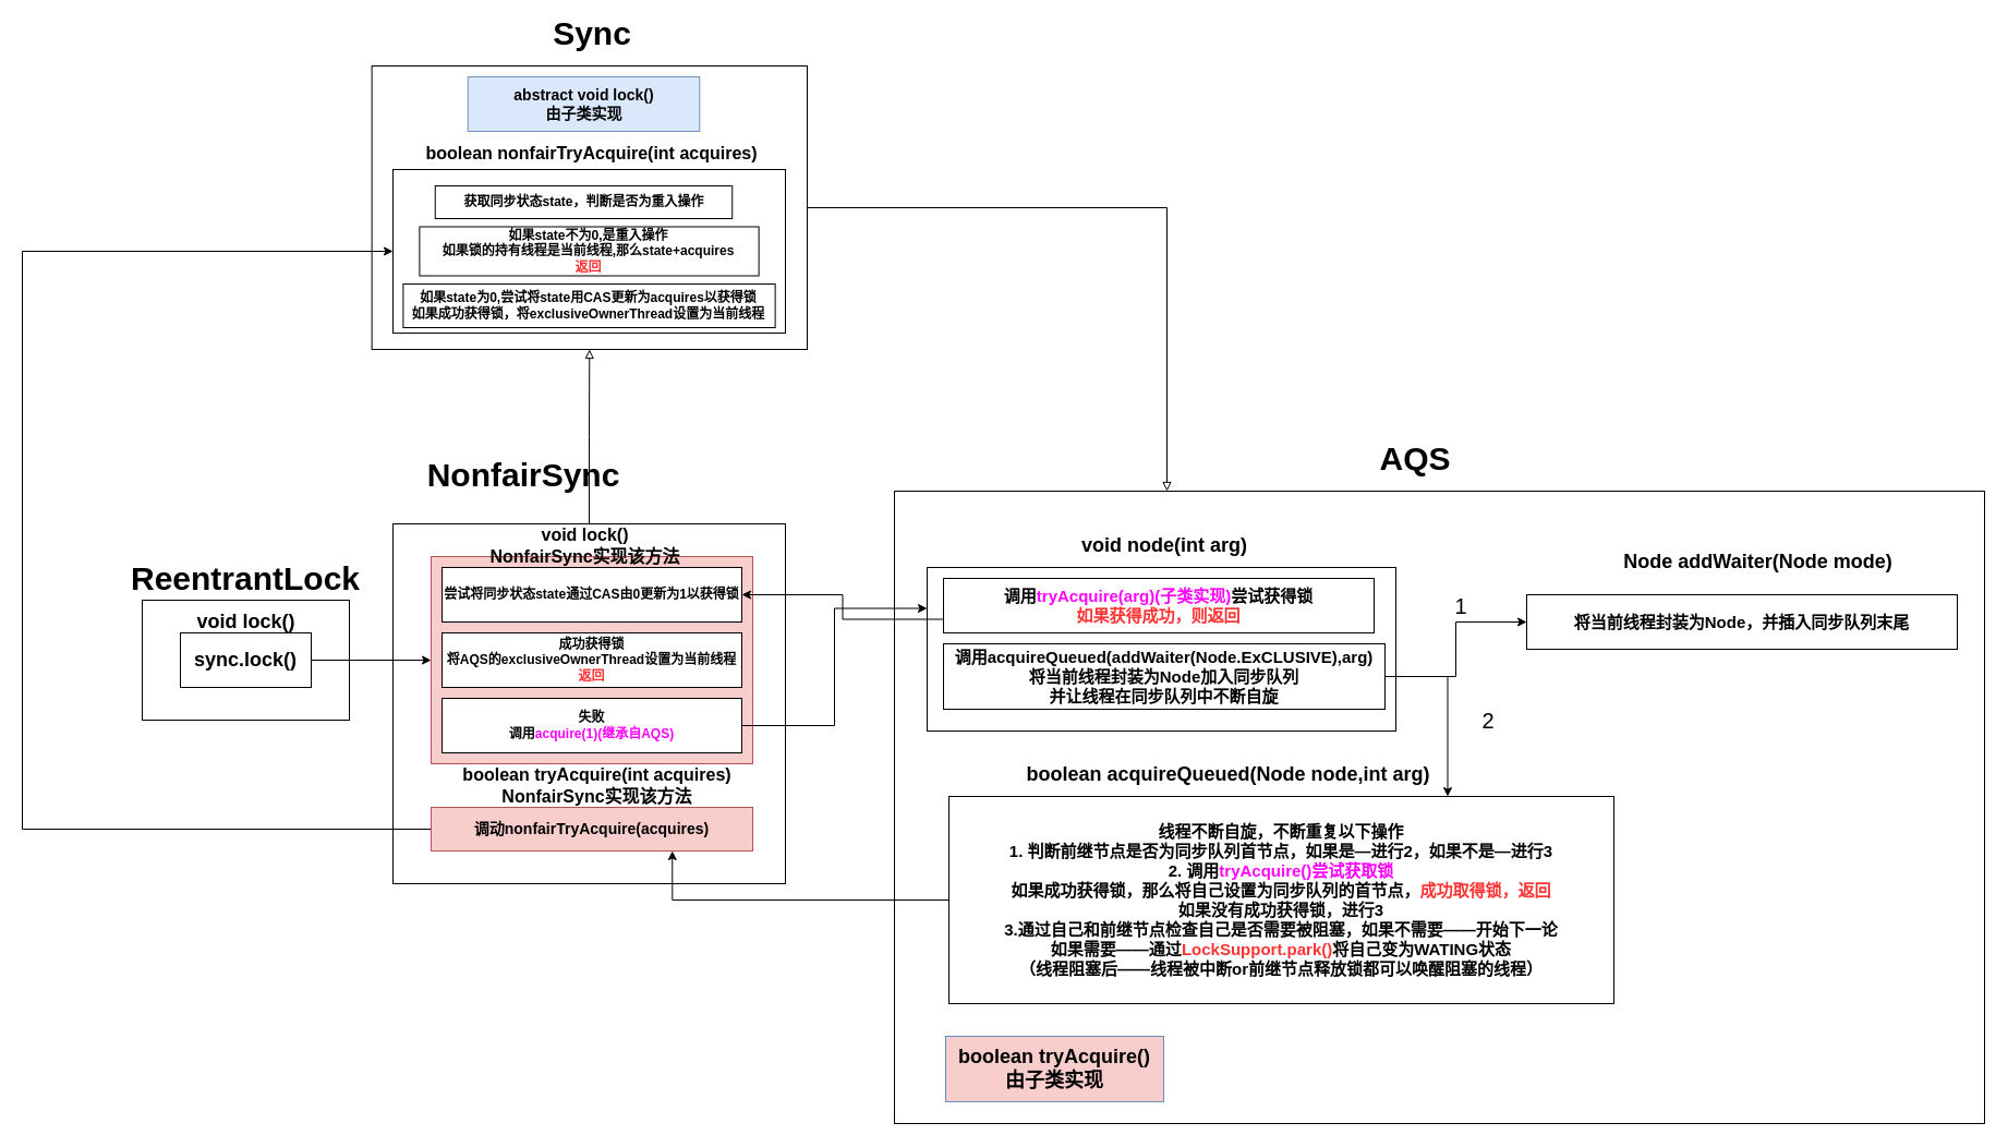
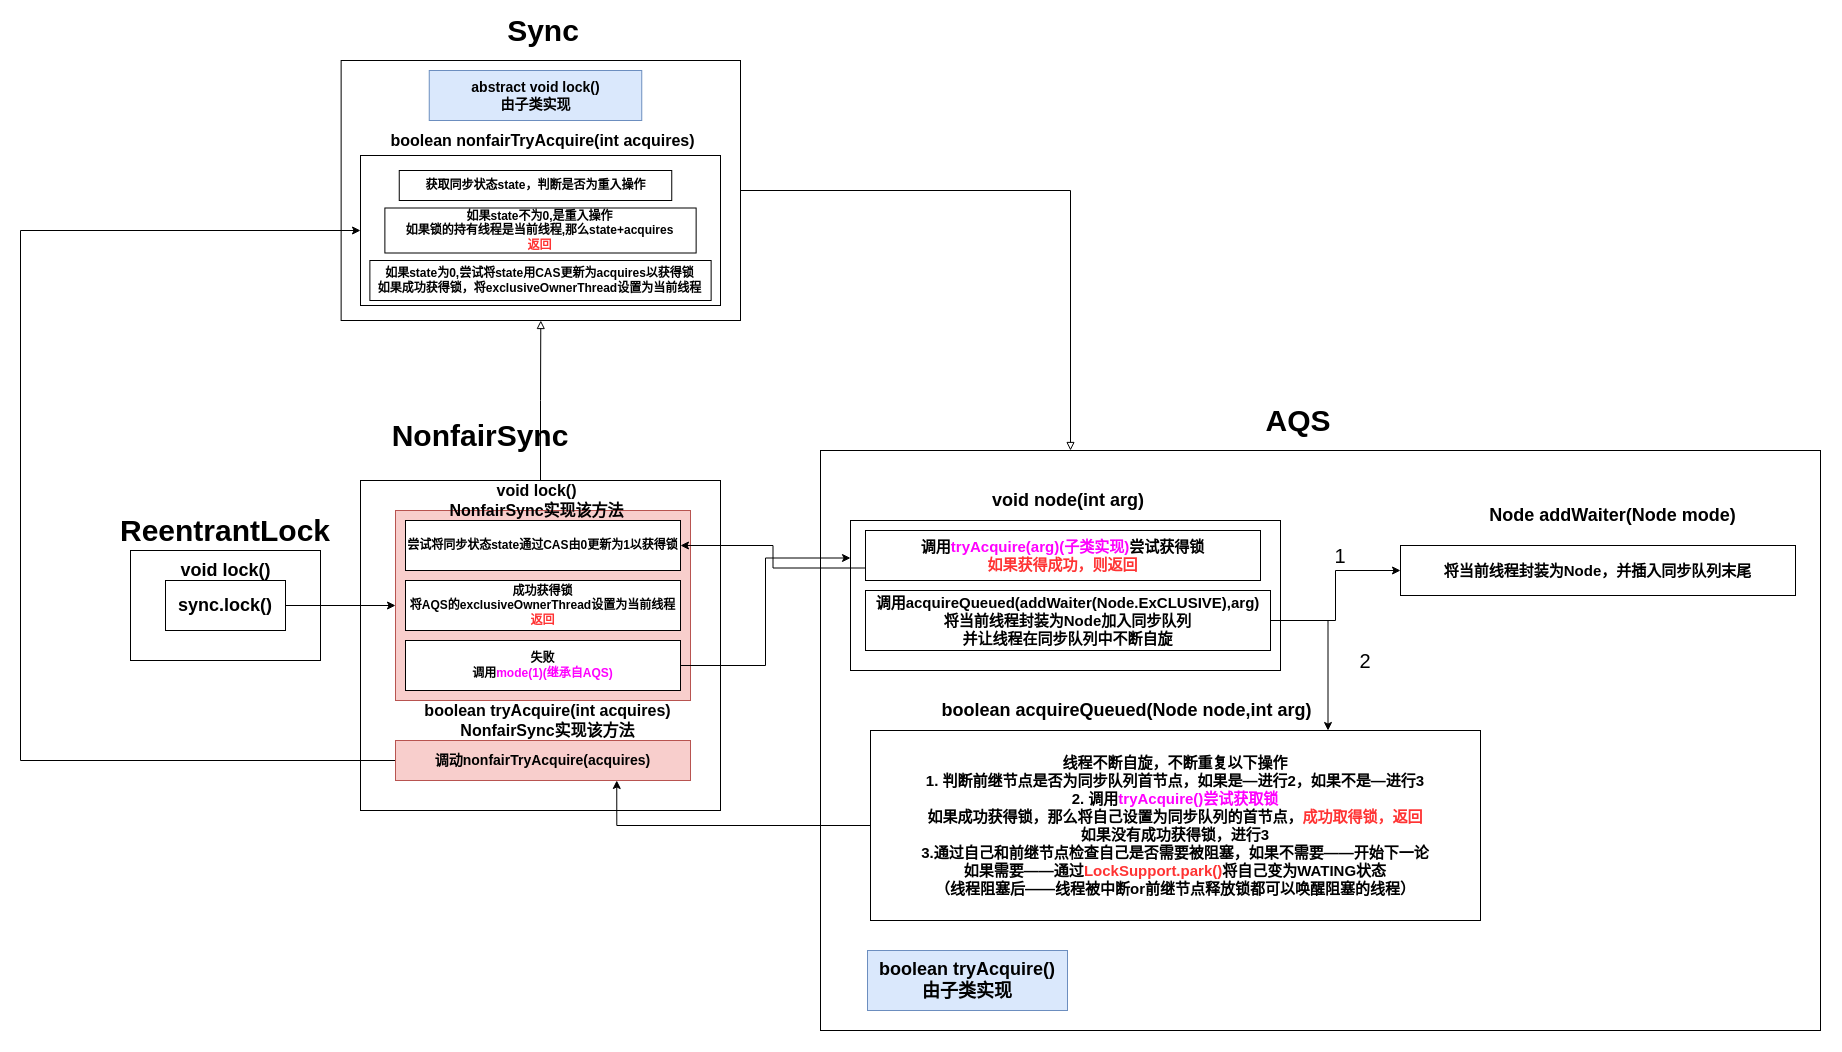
  <mxCell id="0" />
  <mxCell id="1" parent="0" />
  <mxCell id="2" value="" style="rounded=0;whiteSpace=wrap;html=1;" parent="1" vertex="1"><mxGeometry x="130" width="190" height="110" as="geometry" y="550" /></mxCell>
  <mxCell id="3" value="&lt;b&gt;&lt;font style=&quot;font-size: 30px&quot;&gt;ReentrantLock&lt;/font&gt;&lt;/b&gt;" style="text;html=1;strokeColor=none;fillColor=none;align=center;verticalAlign=middle;whiteSpace=wrap;rounded=0;" parent="1" vertex="1"><mxGeometry x="205" y="520" width="40" height="20" as="geometry" /></mxCell>
  <mxCell id="4" value="&lt;b&gt;&lt;font style=&quot;font-size: 18px&quot;&gt;sync.lock()&lt;/font&gt;&lt;/b&gt;" style="rounded=0;whiteSpace=wrap;html=1;" parent="1" vertex="1"><mxGeometry x="165" y="580" width="120" height="50" as="geometry" /></mxCell>
  <mxCell id="5" value="&lt;b&gt;&lt;font style=&quot;font-size: 18px&quot;&gt;void lock()&lt;/font&gt;&lt;/b&gt;" style="text;html=1;strokeColor=none;fillColor=none;align=center;verticalAlign=middle;whiteSpace=wrap;rounded=0;" parent="1" vertex="1"><mxGeometry x="177.5" y="560" width="95" height="20" as="geometry" /></mxCell>
  <mxCell id="6" style="edgeStyle=orthogonalEdgeStyle;rounded=0;orthogonalLoop=1;jettySize=auto;html=1;exitX=0.5;exitY=0;exitDx=0;exitDy=0;entryX=0.5;entryY=1;entryDx=0;entryDy=0;endArrow=block;endFill=0;" parent="1" source="7" target="15" edge="1"><mxGeometry relative="1" as="geometry" /></mxCell>
  <mxCell id="7" value="" style="rounded=0;whiteSpace=wrap;html=1;" parent="1" vertex="1"><mxGeometry x="360" y="480" width="360" height="330" as="geometry" /></mxCell>
  <mxCell id="8" value="&lt;b&gt;&lt;font style=&quot;font-size: 30px&quot;&gt;NonfairSync&lt;/font&gt;&lt;/b&gt;" style="text;html=1;strokeColor=none;fillColor=none;align=center;verticalAlign=middle;whiteSpace=wrap;rounded=0;" parent="1" vertex="1"><mxGeometry x="460" y="425" width="40" height="20" as="geometry" /></mxCell>
  <mxCell id="9" value="" style="rounded=0;whiteSpace=wrap;html=1;fillColor=#f8cecc;strokeColor=#b85450;" parent="1" vertex="1"><mxGeometry x="395" y="510" width="295" height="190" as="geometry" /></mxCell>
  <mxCell id="10" value="&lt;b&gt;&lt;font style=&quot;font-size: 16px&quot;&gt;void lock()&lt;br&gt;NonfairSync实现该方法&lt;br&gt;&lt;/font&gt;&lt;/b&gt;" style="text;html=1;strokeColor=none;fillColor=none;align=center;verticalAlign=middle;whiteSpace=wrap;rounded=0;" parent="1" vertex="1"><mxGeometry x="428.75" y="490" width="215" height="20" as="geometry" /></mxCell>
  <mxCell id="11" value="&lt;b&gt;尝试将同步状态state通过CAS由0更新为1以获得锁&lt;/b&gt;" style="rounded=0;whiteSpace=wrap;html=1;" parent="1" vertex="1"><mxGeometry x="405" y="520" width="275" height="50" as="geometry" /></mxCell>
  <mxCell id="12" value="&lt;b&gt;成功获得锁&lt;br&gt;将AQS的exclusiveOwnerThread设置为当前线程&lt;br&gt;&lt;font color=&quot;#ff3333&quot;&gt;返回&lt;/font&gt;&lt;br&gt;&lt;/b&gt;" style="rounded=0;whiteSpace=wrap;html=1;" parent="1" vertex="1"><mxGeometry x="405" y="580" width="275" height="50" as="geometry" /></mxCell>
- <mxCell id="13" value="&lt;b&gt;失败&lt;br&gt;调用&lt;font color=&quot;#ff00ff&quot;&gt;acquire(1)(继承自AQS)&lt;/font&gt;&lt;br&gt;&lt;/b&gt;" style="rounded=0;whiteSpace=wrap;html=1;" parent="1" vertex="1"><mxGeometry x="405" y="640" width="275" height="50" as="geometry" /></mxCell>
+ <mxCell id="13" value="&lt;b&gt;失败&lt;br&gt;调用&lt;font color=&quot;#ff00ff&quot;&gt;mode(1)(继承自AQS)&lt;/font&gt;&lt;br&gt;&lt;/b&gt;" style="rounded=0;whiteSpace=wrap;html=1;" parent="1" vertex="1"><mxGeometry x="405" y="640" width="275" height="50" as="geometry" /></mxCell>
  <mxCell id="14" style="edgeStyle=orthogonalEdgeStyle;rounded=0;orthogonalLoop=1;jettySize=auto;html=1;exitX=1;exitY=0.5;exitDx=0;exitDy=0;entryX=0.25;entryY=0;entryDx=0;entryDy=0;endArrow=block;endFill=0;" parent="1" source="15" target="21" edge="1"><mxGeometry relative="1" as="geometry" /></mxCell>
  <mxCell id="15" value="" style="rounded=0;whiteSpace=wrap;html=1;" parent="1" vertex="1"><mxGeometry x="340.63" y="60" width="399.37" height="260" as="geometry" /></mxCell>
  <mxCell id="16" value="&lt;b&gt;&lt;font style=&quot;font-size: 30px&quot;&gt;Sync&lt;/font&gt;&lt;/b&gt;" style="text;html=1;strokeColor=none;fillColor=none;align=center;verticalAlign=middle;whiteSpace=wrap;rounded=0;" parent="1" vertex="1"><mxGeometry x="522.5" y="20" width="40" height="20" as="geometry" /></mxCell>
  <mxCell id="17" value="&lt;b&gt;&lt;font style=&quot;font-size: 14px&quot;&gt;abstract void lock()&lt;br&gt;由子类实现&lt;br&gt;&lt;/font&gt;&lt;/b&gt;" style="rounded=0;whiteSpace=wrap;html=1;fillColor=#dae8fc;strokeColor=#6c8ebf;" parent="1" vertex="1"><mxGeometry x="428.75" y="70" width="212.5" height="50" as="geometry" /></mxCell>
  <mxCell id="18" style="edgeStyle=orthogonalEdgeStyle;rounded=0;orthogonalLoop=1;jettySize=auto;html=1;exitX=0;exitY=0.5;exitDx=0;exitDy=0;entryX=0;entryY=0.5;entryDx=0;entryDy=0;endArrow=classic;endFill=1;" parent="1" source="19" target="39" edge="1"><mxGeometry relative="1" as="geometry"><Array as="points"><mxPoint x="20" y="760" /><mxPoint x="20" y="230" /></Array></mxGeometry></mxCell>
  <mxCell id="19" value="&lt;b&gt;&lt;font style=&quot;font-size: 14px&quot;&gt;调动nonfairTryAcquire(acquires)&lt;/font&gt;&lt;/b&gt;" style="rounded=0;whiteSpace=wrap;html=1;fillColor=#f8cecc;strokeColor=#b85450;" parent="1" vertex="1"><mxGeometry x="395" y="740" width="295" height="40" as="geometry" /></mxCell>
  <mxCell id="20" value="&lt;b&gt;&lt;font style=&quot;font-size: 16px&quot;&gt;boolean tryAcquire(int acquires)&lt;br&gt;NonfairSync实现该方法&lt;br&gt;&lt;/font&gt;&lt;/b&gt;" style="text;html=1;strokeColor=none;fillColor=none;align=center;verticalAlign=middle;whiteSpace=wrap;rounded=0;" parent="1" vertex="1"><mxGeometry x="415" y="710" width="265" height="20" as="geometry" /></mxCell>
  <mxCell id="21" value="" style="rounded=0;whiteSpace=wrap;html=1;" parent="1" vertex="1"><mxGeometry x="820" y="450" width="1000" height="580" as="geometry" /></mxCell>
  <mxCell id="22" value="&lt;b&gt;&lt;font style=&quot;font-size: 30px&quot;&gt;AQS&lt;/font&gt;&lt;/b&gt;" style="text;html=1;strokeColor=none;fillColor=none;align=center;verticalAlign=middle;whiteSpace=wrap;rounded=0;" parent="1" vertex="1"><mxGeometry x="1278" y="410" width="40" height="20" as="geometry" /></mxCell>
  <mxCell id="23" value="" style="rounded=0;whiteSpace=wrap;html=1;" parent="1" vertex="1"><mxGeometry x="850" y="520" width="430" height="150" as="geometry" /></mxCell>
  <mxCell id="24" value="&lt;b&gt;&lt;font style=&quot;font-size: 18px&quot;&gt;void node(int arg)&lt;/font&gt;&lt;/b&gt;" style="text;html=1;strokeColor=none;fillColor=none;align=center;verticalAlign=middle;whiteSpace=wrap;rounded=0;" parent="1" vertex="1"><mxGeometry x="959.5" y="490" width="216" height="20" as="geometry" /></mxCell>
  <mxCell id="25" style="edgeStyle=orthogonalEdgeStyle;rounded=0;orthogonalLoop=1;jettySize=auto;html=1;exitX=0;exitY=0.75;exitDx=0;exitDy=0;endArrow=classic;endFill=1;" parent="1" source="26" target="11" edge="1"><mxGeometry relative="1" as="geometry" /></mxCell>
  <mxCell id="26" value="&lt;b style=&quot;font-size: 15px&quot;&gt;调用&lt;font color=&quot;#ff00ff&quot;&gt;tryAcquire(arg)(子类实现)&lt;/font&gt;尝试获得锁&lt;br&gt;&lt;font color=&quot;#ff3333&quot;&gt;如果获得成功，&lt;font style=&quot;font-size: 15px&quot;&gt;则返回&lt;/font&gt;&lt;/font&gt;&lt;/b&gt;" style="rounded=0;whiteSpace=wrap;html=1;" parent="1" vertex="1"><mxGeometry x="865" y="530" width="395" height="50" as="geometry" /></mxCell>
  <mxCell id="27" style="edgeStyle=orthogonalEdgeStyle;rounded=0;orthogonalLoop=1;jettySize=auto;html=1;exitX=1;exitY=0.5;exitDx=0;exitDy=0;" parent="1" source="29" target="31" edge="1"><mxGeometry relative="1" as="geometry" /></mxCell>
  <mxCell id="28" style="edgeStyle=orthogonalEdgeStyle;rounded=0;orthogonalLoop=1;jettySize=auto;html=1;exitX=1;exitY=0.5;exitDx=0;exitDy=0;entryX=0.75;entryY=0;entryDx=0;entryDy=0;" parent="1" source="29" target="35" edge="1"><mxGeometry relative="1" as="geometry" /></mxCell>
  <mxCell id="29" value="&lt;b&gt;&lt;font style=&quot;font-size: 15px&quot;&gt;调用acquireQueued(addWaiter(Node.ExCLUSIVE),arg)&lt;br&gt;将当前线程封装为Node加入同步队列&lt;br&gt;并让线程在同步队列中不断自旋&lt;br&gt;&lt;/font&gt;&lt;/b&gt;" style="rounded=0;whiteSpace=wrap;html=1;" parent="1" vertex="1"><mxGeometry x="865" y="590" width="405" height="60" as="geometry" /></mxCell>
  <mxCell id="30" value="&lt;b&gt;&lt;font style=&quot;font-size: 18px&quot;&gt;Node addWaiter(Node mode)&lt;/font&gt;&lt;/b&gt;" style="text;html=1;strokeColor=none;fillColor=none;align=center;verticalAlign=middle;whiteSpace=wrap;rounded=0;" parent="1" vertex="1"><mxGeometry x="1482" y="505" width="260.5" height="20" as="geometry" /></mxCell>
  <mxCell id="31" value="&lt;span style=&quot;font-size: 15px&quot;&gt;&lt;b&gt;将当前线程封装为Node，并插入同步队列末尾&lt;/b&gt;&lt;/span&gt;" style="rounded=0;whiteSpace=wrap;html=1;" parent="1" vertex="1"><mxGeometry x="1400" y="545" width="395" height="50" as="geometry" /></mxCell>
  <mxCell id="32" value="&lt;font style=&quot;font-size: 20px&quot;&gt;1&lt;/font&gt;" style="text;html=1;strokeColor=none;fillColor=none;align=center;verticalAlign=middle;whiteSpace=wrap;rounded=0;" parent="1" vertex="1"><mxGeometry x="1320" y="545" width="40" height="20" as="geometry" /></mxCell>
  <mxCell id="33" value="&lt;span style=&quot;font-size: 18px&quot;&gt;&lt;b&gt;&amp;nbsp;boolean acquireQueued(Node node,int arg)&lt;/b&gt;&lt;/span&gt;" style="text;html=1;strokeColor=none;fillColor=none;align=center;verticalAlign=middle;whiteSpace=wrap;rounded=0;" parent="1" vertex="1"><mxGeometry x="930" y="700" width="388" height="20" as="geometry" /></mxCell>
  <mxCell id="34" style="edgeStyle=orthogonalEdgeStyle;rounded=0;orthogonalLoop=1;jettySize=auto;html=1;exitX=0;exitY=0.5;exitDx=0;exitDy=0;entryX=0.75;entryY=1;entryDx=0;entryDy=0;endArrow=classic;endFill=1;" parent="1" source="35" target="19" edge="1"><mxGeometry relative="1" as="geometry" /></mxCell>
  <mxCell id="35" value="&lt;b style=&quot;font-size: 15px&quot;&gt;线程不断自旋，不断重复以下操作&lt;br&gt;1. 判断前继节点是否为同步队列首节点，如果是—进行2，如果不是—进行3&lt;br&gt;2. 调用&lt;font color=&quot;#ff00ff&quot;&gt;tryAcquire()尝试获取锁&lt;br&gt;&lt;/font&gt;如果成功获得锁，那么将自己设置为同步队列的首节点，&lt;font color=&quot;#ff3333&quot;&gt;成功取得锁，返回&lt;br&gt;&lt;/font&gt;如果没有成功获得锁，进行3&lt;br&gt;3.通过自己和前继节点检查自己是否需要被阻塞，如果不需要——开始下一论&lt;br&gt;如果需要——通过&lt;font color=&quot;#ff3333&quot;&gt;LockSupport.park()&lt;/font&gt;将自己变为WATING状态&lt;br&gt;（线程阻塞后——线程被中断or前继节点释放锁都可以唤醒阻塞的线程）&lt;br&gt;&lt;/b&gt;" style="rounded=0;whiteSpace=wrap;html=1;" parent="1" vertex="1"><mxGeometry x="870" y="730" width="610" height="190" as="geometry" /></mxCell>
  <mxCell id="36" value="&lt;font style=&quot;font-size: 20px&quot;&gt;2&lt;/font&gt;" style="text;html=1;strokeColor=none;fillColor=none;align=center;verticalAlign=middle;whiteSpace=wrap;rounded=0;" parent="1" vertex="1"><mxGeometry x="1345" y="650" width="40" height="20" as="geometry" /></mxCell>
  <mxCell id="37" style="edgeStyle=orthogonalEdgeStyle;rounded=0;orthogonalLoop=1;jettySize=auto;html=1;exitX=1;exitY=0.5;exitDx=0;exitDy=0;entryX=0;entryY=0.5;entryDx=0;entryDy=0;endArrow=classic;endFill=1;" parent="1" source="4" target="9" edge="1"><mxGeometry relative="1" as="geometry" /></mxCell>
  <mxCell id="38" style="edgeStyle=orthogonalEdgeStyle;rounded=0;orthogonalLoop=1;jettySize=auto;html=1;exitX=1;exitY=0.5;exitDx=0;exitDy=0;entryX=0;entryY=0.25;entryDx=0;entryDy=0;endArrow=classic;endFill=1;" parent="1" source="13" target="23" edge="1"><mxGeometry relative="1" as="geometry" /></mxCell>
  <mxCell id="39" value="" style="rounded=0;whiteSpace=wrap;html=1;" parent="1" vertex="1"><mxGeometry x="360" y="155" width="360" height="150" as="geometry" /></mxCell>
  <mxCell id="40" value="&lt;b&gt;&lt;font style=&quot;font-size: 16px&quot;&gt;boolean nonfairTryAcquire(int acquires)&lt;/font&gt;&lt;/b&gt;" style="text;html=1;strokeColor=none;fillColor=none;align=center;verticalAlign=middle;whiteSpace=wrap;rounded=0;" parent="1" vertex="1"><mxGeometry x="376.88" y="130" width="331.25" height="20" as="geometry" /></mxCell>
- <mxCell id="41" value="&lt;b&gt;&lt;font style=&quot;font-size: 18px&quot;&gt;boolean tryAcquire()&lt;br&gt;由子类实现&lt;br&gt;&lt;/font&gt;&lt;/b&gt;" style="rounded=0;whiteSpace=wrap;html=1;fillColor=#f8cecc;strokeColor=#6c8ebf;" parent="1" vertex="1"><mxGeometry x="867" y="950" width="200" height="60" as="geometry" /></mxCell>
+ <mxCell id="41" value="&lt;b&gt;&lt;font style=&quot;font-size: 18px&quot;&gt;boolean tryAcquire()&lt;br&gt;由子类实现&lt;br&gt;&lt;/font&gt;&lt;/b&gt;" style="rounded=0;whiteSpace=wrap;html=1;fillColor=#dae8fc;strokeColor=#6c8ebf;" parent="1" vertex="1"><mxGeometry x="867" y="950" width="200" height="60" as="geometry" /></mxCell>
  <mxCell id="42" value="&lt;b&gt;获取同步状态state，判断是否为重入操作&lt;/b&gt;" style="rounded=0;whiteSpace=wrap;html=1;" parent="1" vertex="1"><mxGeometry x="398.75" y="170" width="272.5" height="30" as="geometry" /></mxCell>
  <mxCell id="43" value="&lt;b&gt;如果state不为0,是重入操作&lt;br&gt;如果锁的持有线程是当前线程,那么state+acquires&lt;br&gt;&lt;font color=&quot;#ff3333&quot;&gt;返回&lt;/font&gt;&lt;br&gt;&lt;/b&gt;" style="rounded=0;whiteSpace=wrap;html=1;" parent="1" vertex="1"><mxGeometry x="384.38" y="207.5" width="311.25" height="45" as="geometry" /></mxCell>
  <mxCell id="44" value="&lt;b&gt;如果state为0,尝试将state用CAS更新为acquires以获得锁&lt;br&gt;如果成功获得锁，将exclusiveOwnerThread设置为当前线程&lt;br&gt;&lt;/b&gt;" style="rounded=0;whiteSpace=wrap;html=1;" parent="1" vertex="1"><mxGeometry x="369.38" y="260" width="341.25" height="40" as="geometry" /></mxCell>
